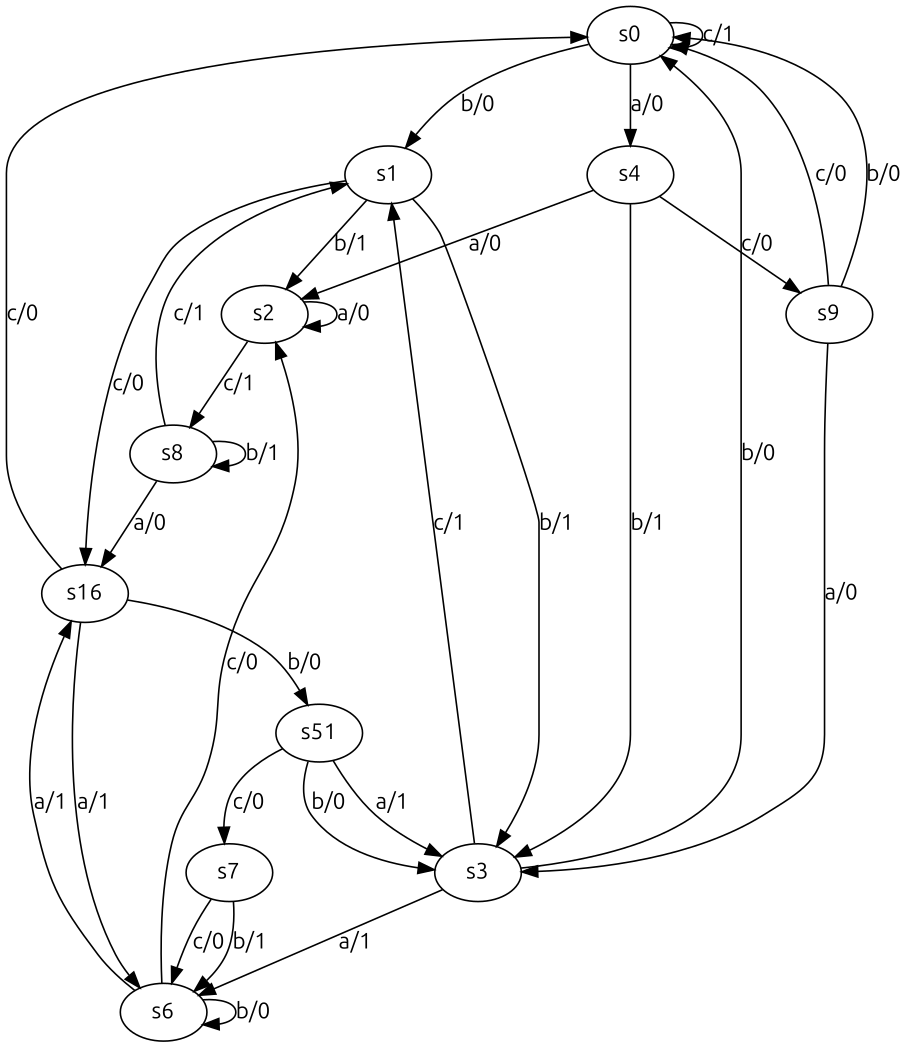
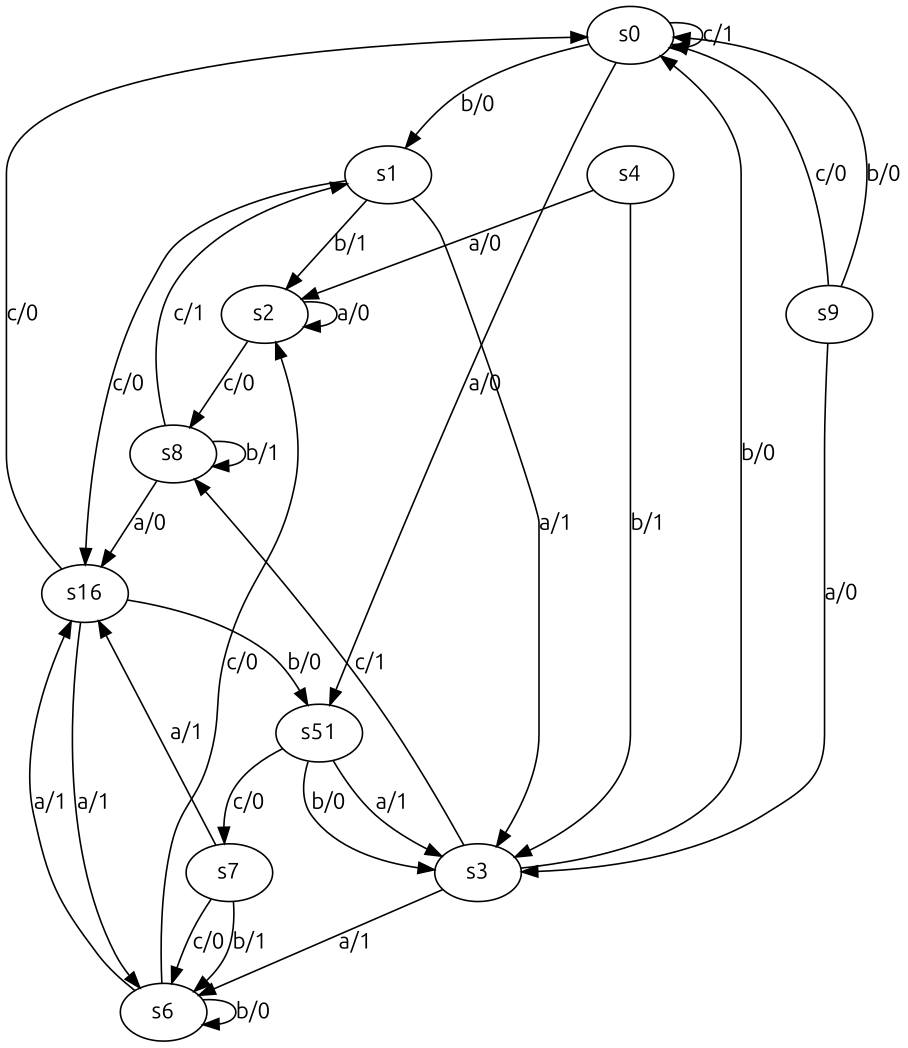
  digraph {
    fontname=Ubuntu
    node [fontname=Ubuntu]
    edge [fontname=Ubuntu]
    n1 [label=s0]
    n2 [label=s1]
    n3 [label=s4]
    n4 [label=s2]
    n5 [label=s3]
    n6 [label=s16]
    n7 [label=s9]
    n8 [label=s8]
    n9 [label=s6]
    n10 [label=s51]
    n11 [label=s7]
    n1 -> n1 [label="c/1"]
    n1 -> n2 [label="b/0"]
-   n1 -> n3 [label="a/0"]
+   n1 -> n10 [label="a/0"]
    n2 -> n4 [label="b/1"]
-   n2 -> n5 [label="b/1"]
+   n2 -> n5 [label="a/1"]
    n2 -> n6 [label="c/0"]
    n3 -> n4 [label="a/0"]
    n3 -> n5 [label="b/1"]
-   n3 -> n7 [label="c/0"]
    n4 -> n4 [label="a/0"]
-   n4 -> n8 [label="c/1"]
+   n4 -> n8 [label="c/0"]
    n5 -> n1 [label="b/0"]
-   n5 -> n2 [label="c/1"]
+   n5 -> n8 [label="c/1"]
    n5 -> n9 [label="a/1"]
    n6 -> n1 [label="c/0"]
    n6 -> n9 [label="a/1"]
    n6 -> n10 [label="b/0"]
    n7 -> n1 [label="b/0"]
    n7 -> n1 [label="c/0"]
    n7 -> n5 [label="a/0"]
    n8 -> n2 [label="c/1"]
    n8 -> n6 [label="a/0"]
    n8 -> n8 [label="b/1"]
    n9 -> n4 [label="c/0"]
    n9 -> n6 [label="a/1"]
    n9 -> n9 [label="b/0"]
    n10 -> n5 [label="a/1"]
    n10 -> n5 [label="b/0"]
    n10 -> n11 [label="c/0"]
+   n11 -> n6 [label="a/1"]
    n11 -> n9 [label="c/0"]
    n11 -> n9 [label="b/1"]
  }
